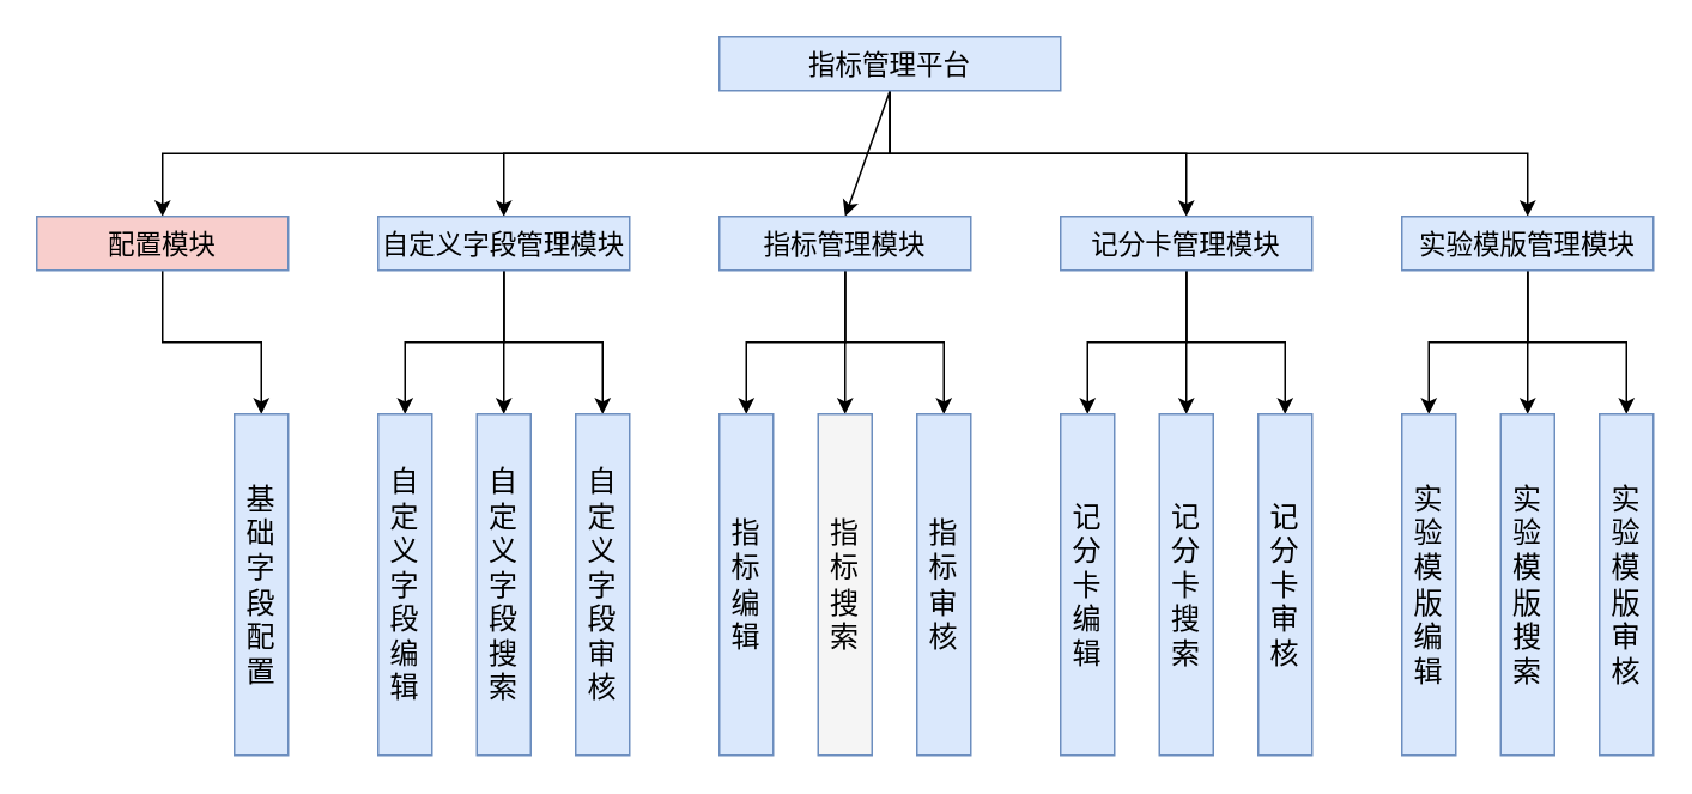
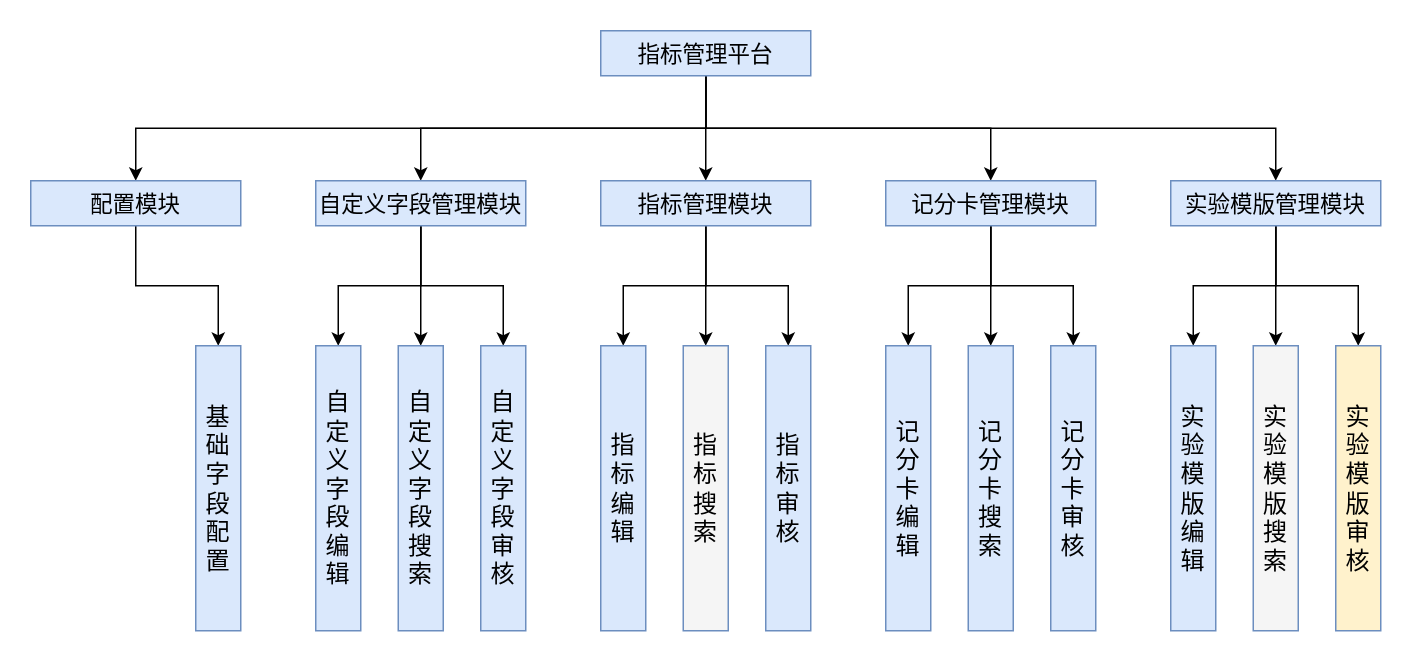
  <mxCell id="0" />
  <mxCell id="1" parent="0" />
  <mxCell id="2" style="rounded=0;orthogonalLoop=1;jettySize=auto;html=1;exitX=0.5;exitY=1;exitDx=0;exitDy=0;entryX=0.5;entryY=0;entryDx=0;entryDy=0;" edge="1" parent="1" source="7" target="11"><mxGeometry relative="1" as="geometry" /></mxCell>
  <mxCell id="3" style="edgeStyle=orthogonalEdgeStyle;rounded=0;orthogonalLoop=1;jettySize=auto;html=1;exitX=0.5;exitY=1;exitDx=0;exitDy=0;entryX=0.5;entryY=0;entryDx=0;entryDy=0;" edge="1" parent="1" source="7" target="15"><mxGeometry relative="1" as="geometry" /></mxCell>
  <mxCell id="4" style="edgeStyle=orthogonalEdgeStyle;rounded=0;orthogonalLoop=1;jettySize=auto;html=1;exitX=0.5;exitY=1;exitDx=0;exitDy=0;" edge="1" parent="1" source="7" target="25"><mxGeometry relative="1" as="geometry" /></mxCell>
  <mxCell id="5" style="edgeStyle=orthogonalEdgeStyle;rounded=0;orthogonalLoop=1;jettySize=auto;html=1;exitX=0.5;exitY=1;exitDx=0;exitDy=0;" edge="1" parent="1" source="7" target="19"><mxGeometry relative="1" as="geometry" /></mxCell>
  <mxCell id="6" style="edgeStyle=orthogonalEdgeStyle;rounded=0;orthogonalLoop=1;jettySize=auto;html=1;exitX=0.5;exitY=1;exitDx=0;exitDy=0;" edge="1" parent="1" source="7" target="23"><mxGeometry relative="1" as="geometry" /></mxCell>
- <mxCell id="7" value="&lt;font style=&quot;font-size: 15px;&quot;&gt;指标管理平台&lt;/font&gt;" style="rounded=0;whiteSpace=wrap;html=1;fillColor=#dae8fc;strokeColor=#6c8ebf;" vertex="1" parent="1"><mxGeometry x="400" y="20" width="190" height="30" as="geometry" /></mxCell>
+ <mxCell id="7" value="&lt;font style=&quot;font-size: 15px;&quot;&gt;指标管理平台&lt;/font&gt;" style="rounded=0;whiteSpace=wrap;html=1;fillColor=#dae8fc;strokeColor=#6c8ebf;" vertex="1" parent="1"><mxGeometry x="400" y="20" width="140" height="30" as="geometry" /></mxCell>
  <mxCell id="8" style="edgeStyle=orthogonalEdgeStyle;rounded=0;orthogonalLoop=1;jettySize=auto;html=1;exitX=0.5;exitY=1;exitDx=0;exitDy=0;" edge="1" parent="1" source="11" target="30"><mxGeometry relative="1" as="geometry" /></mxCell>
  <mxCell id="9" style="edgeStyle=orthogonalEdgeStyle;rounded=0;orthogonalLoop=1;jettySize=auto;html=1;exitX=0.5;exitY=1;exitDx=0;exitDy=0;entryX=0.5;entryY=0;entryDx=0;entryDy=0;" edge="1" parent="1" source="11" target="32"><mxGeometry relative="1" as="geometry" /></mxCell>
  <mxCell id="10" style="edgeStyle=orthogonalEdgeStyle;rounded=0;orthogonalLoop=1;jettySize=auto;html=1;exitX=0.5;exitY=1;exitDx=0;exitDy=0;entryX=0.5;entryY=0;entryDx=0;entryDy=0;" edge="1" parent="1" source="11" target="31"><mxGeometry relative="1" as="geometry" /></mxCell>
  <mxCell id="11" value="&lt;font style=&quot;font-size: 15px;&quot;&gt;指标管理模块&lt;/font&gt;" style="rounded=0;whiteSpace=wrap;html=1;fillColor=#dae8fc;strokeColor=#6c8ebf;" vertex="1" parent="1"><mxGeometry x="400" y="120" width="140" height="30" as="geometry" /></mxCell>
  <mxCell id="12" style="edgeStyle=orthogonalEdgeStyle;rounded=0;orthogonalLoop=1;jettySize=auto;html=1;exitX=0.5;exitY=1;exitDx=0;exitDy=0;entryX=0.5;entryY=0;entryDx=0;entryDy=0;" edge="1" parent="1" source="15" target="27"><mxGeometry relative="1" as="geometry" /></mxCell>
  <mxCell id="13" style="edgeStyle=orthogonalEdgeStyle;rounded=0;orthogonalLoop=1;jettySize=auto;html=1;exitX=0.5;exitY=1;exitDx=0;exitDy=0;entryX=0.5;entryY=0;entryDx=0;entryDy=0;" edge="1" parent="1" source="15" target="29"><mxGeometry relative="1" as="geometry" /></mxCell>
  <mxCell id="14" style="edgeStyle=orthogonalEdgeStyle;rounded=0;orthogonalLoop=1;jettySize=auto;html=1;exitX=0.5;exitY=1;exitDx=0;exitDy=0;entryX=0.5;entryY=0;entryDx=0;entryDy=0;" edge="1" parent="1" source="15" target="28"><mxGeometry relative="1" as="geometry" /></mxCell>
  <mxCell id="15" value="&lt;font style=&quot;font-size: 15px;&quot;&gt;自定义字段管理模块&lt;/font&gt;" style="rounded=0;whiteSpace=wrap;html=1;fillColor=#dae8fc;strokeColor=#6c8ebf;" vertex="1" parent="1"><mxGeometry x="210" y="120" width="140" height="30" as="geometry" /></mxCell>
  <mxCell id="16" style="edgeStyle=orthogonalEdgeStyle;rounded=0;orthogonalLoop=1;jettySize=auto;html=1;exitX=0.5;exitY=1;exitDx=0;exitDy=0;entryX=0.5;entryY=0;entryDx=0;entryDy=0;" edge="1" parent="1" source="19" target="33"><mxGeometry relative="1" as="geometry" /></mxCell>
  <mxCell id="17" style="edgeStyle=orthogonalEdgeStyle;rounded=0;orthogonalLoop=1;jettySize=auto;html=1;exitX=0.5;exitY=1;exitDx=0;exitDy=0;entryX=0.5;entryY=0;entryDx=0;entryDy=0;" edge="1" parent="1" source="19" target="35"><mxGeometry relative="1" as="geometry" /></mxCell>
  <mxCell id="18" style="edgeStyle=orthogonalEdgeStyle;rounded=0;orthogonalLoop=1;jettySize=auto;html=1;exitX=0.5;exitY=1;exitDx=0;exitDy=0;entryX=0.5;entryY=0;entryDx=0;entryDy=0;" edge="1" parent="1" source="19" target="34"><mxGeometry relative="1" as="geometry" /></mxCell>
  <mxCell id="19" value="&lt;font style=&quot;font-size: 15px;&quot;&gt;记分卡管理模块&lt;/font&gt;" style="rounded=0;whiteSpace=wrap;html=1;fillColor=#dae8fc;strokeColor=#6c8ebf;" vertex="1" parent="1"><mxGeometry x="590" y="120" width="140" height="30" as="geometry" /></mxCell>
  <mxCell id="20" style="edgeStyle=orthogonalEdgeStyle;rounded=0;orthogonalLoop=1;jettySize=auto;html=1;exitX=0.5;exitY=1;exitDx=0;exitDy=0;entryX=0.5;entryY=0;entryDx=0;entryDy=0;" edge="1" parent="1" source="23" target="36"><mxGeometry relative="1" as="geometry" /></mxCell>
  <mxCell id="21" style="edgeStyle=orthogonalEdgeStyle;rounded=0;orthogonalLoop=1;jettySize=auto;html=1;exitX=0.5;exitY=1;exitDx=0;exitDy=0;" edge="1" parent="1" source="23" target="38"><mxGeometry relative="1" as="geometry" /></mxCell>
  <mxCell id="22" style="edgeStyle=orthogonalEdgeStyle;rounded=0;orthogonalLoop=1;jettySize=auto;html=1;exitX=0.5;exitY=1;exitDx=0;exitDy=0;entryX=0.5;entryY=0;entryDx=0;entryDy=0;" edge="1" parent="1" source="23" target="37"><mxGeometry relative="1" as="geometry" /></mxCell>
  <mxCell id="23" value="&lt;font style=&quot;font-size: 15px;&quot;&gt;实验模版管理模块&lt;/font&gt;" style="rounded=0;whiteSpace=wrap;html=1;fillColor=#dae8fc;strokeColor=#6c8ebf;" vertex="1" parent="1"><mxGeometry x="780" y="120" width="140" height="30" as="geometry" /></mxCell>
  <mxCell id="24" style="edgeStyle=orthogonalEdgeStyle;rounded=0;orthogonalLoop=1;jettySize=auto;html=1;exitX=0.5;exitY=1;exitDx=0;exitDy=0;" edge="1" parent="1" source="25" target="26"><mxGeometry relative="1" as="geometry" /></mxCell>
- <mxCell id="25" value="&lt;font style=&quot;font-size: 15px;&quot;&gt;配置模块&lt;/font&gt;" style="rounded=0;whiteSpace=wrap;html=1;fillColor=#f8cecc;strokeColor=#6c8ebf;" vertex="1" parent="1"><mxGeometry x="20" y="120" width="140" height="30" as="geometry" /></mxCell>
+ <mxCell id="25" value="&lt;font style=&quot;font-size: 15px;&quot;&gt;配置模块&lt;/font&gt;" style="rounded=0;whiteSpace=wrap;html=1;fillColor=#dae8fc;strokeColor=#6c8ebf;" vertex="1" parent="1"><mxGeometry x="20" y="120" width="140" height="30" as="geometry" /></mxCell>
  <mxCell id="26" value="&lt;font size=&quot;3&quot;&gt;基础字段配置&lt;/font&gt;" style="rounded=0;whiteSpace=wrap;html=1;fillColor=#dae8fc;strokeColor=#6c8ebf;" vertex="1" parent="1"><mxGeometry x="130" y="230" width="30" height="190" as="geometry" /></mxCell>
  <mxCell id="27" value="&lt;font size=&quot;3&quot;&gt;自定义字段编辑&lt;/font&gt;" style="rounded=0;whiteSpace=wrap;html=1;fillColor=#dae8fc;strokeColor=#6c8ebf;" vertex="1" parent="1"><mxGeometry x="210" y="230" width="30" height="190" as="geometry" /></mxCell>
  <mxCell id="28" value="&lt;font size=&quot;3&quot;&gt;自定义字段审核&lt;/font&gt;" style="rounded=0;whiteSpace=wrap;html=1;fillColor=#dae8fc;strokeColor=#6c8ebf;" vertex="1" parent="1"><mxGeometry x="320" y="230" width="30" height="190" as="geometry" /></mxCell>
  <mxCell id="29" value="&lt;font size=&quot;3&quot;&gt;自定义字段搜索&lt;/font&gt;" style="rounded=0;whiteSpace=wrap;html=1;fillColor=#dae8fc;strokeColor=#6c8ebf;" vertex="1" parent="1"><mxGeometry x="265" y="230" width="30" height="190" as="geometry" /></mxCell>
  <mxCell id="30" value="&lt;font size=&quot;3&quot;&gt;指标编辑&lt;/font&gt;" style="rounded=0;whiteSpace=wrap;html=1;fillColor=#dae8fc;strokeColor=#6c8ebf;" vertex="1" parent="1"><mxGeometry x="400" y="230" width="30" height="190" as="geometry" /></mxCell>
  <mxCell id="31" value="&lt;font size=&quot;3&quot;&gt;指标审核&lt;/font&gt;" style="rounded=0;whiteSpace=wrap;html=1;fillColor=#dae8fc;strokeColor=#6c8ebf;" vertex="1" parent="1"><mxGeometry x="510" y="230" width="30" height="190" as="geometry" /></mxCell>
  <mxCell id="32" value="&lt;font size=&quot;3&quot;&gt;指标搜索&lt;/font&gt;" style="rounded=0;whiteSpace=wrap;html=1;fillColor=#f5f5f5;strokeColor=#6c8ebf;" vertex="1" parent="1"><mxGeometry x="455" y="230" width="30" height="190" as="geometry" /></mxCell>
  <mxCell id="33" value="&lt;font size=&quot;3&quot;&gt;记分卡编辑&lt;/font&gt;" style="rounded=0;whiteSpace=wrap;html=1;fillColor=#dae8fc;strokeColor=#6c8ebf;" vertex="1" parent="1"><mxGeometry x="590" y="230" width="30" height="190" as="geometry" /></mxCell>
  <mxCell id="34" value="&lt;font size=&quot;3&quot;&gt;记分卡审核&lt;/font&gt;" style="rounded=0;whiteSpace=wrap;html=1;fillColor=#dae8fc;strokeColor=#6c8ebf;" vertex="1" parent="1"><mxGeometry x="700" y="230" width="30" height="190" as="geometry" /></mxCell>
  <mxCell id="35" value="&lt;font size=&quot;3&quot;&gt;记分卡搜索&lt;/font&gt;" style="rounded=0;whiteSpace=wrap;html=1;fillColor=#dae8fc;strokeColor=#6c8ebf;" vertex="1" parent="1"><mxGeometry x="645" y="230" width="30" height="190" as="geometry" /></mxCell>
  <mxCell id="36" value="&lt;font size=&quot;3&quot;&gt;实验模版编辑&lt;/font&gt;" style="rounded=0;whiteSpace=wrap;html=1;fillColor=#dae8fc;strokeColor=#6c8ebf;" vertex="1" parent="1"><mxGeometry x="780" y="230" width="30" height="190" as="geometry" /></mxCell>
- <mxCell id="37" value="&lt;font size=&quot;3&quot;&gt;实验模版审核&lt;/font&gt;" style="rounded=0;whiteSpace=wrap;html=1;fillColor=#dae8fc;strokeColor=#6c8ebf;" vertex="1" parent="1"><mxGeometry x="890" y="230" width="30" height="190" as="geometry" /></mxCell>
- <mxCell id="38" value="&lt;font size=&quot;3&quot;&gt;实验模版搜索&lt;/font&gt;" style="rounded=0;whiteSpace=wrap;html=1;fillColor=#dae8fc;strokeColor=#6c8ebf;" vertex="1" parent="1"><mxGeometry x="835" y="230" width="30" height="190" as="geometry" /></mxCell>
+ <mxCell id="37" value="&lt;font size=&quot;3&quot;&gt;实验模版审核&lt;/font&gt;" style="rounded=0;whiteSpace=wrap;html=1;fillColor=#fff2cc;strokeColor=#6c8ebf;" vertex="1" parent="1"><mxGeometry x="890" y="230" width="30" height="190" as="geometry" /></mxCell>
+ <mxCell id="38" value="&lt;font size=&quot;3&quot;&gt;实验模版搜索&lt;/font&gt;" style="rounded=0;whiteSpace=wrap;html=1;fillColor=#f5f5f5;strokeColor=#6c8ebf;" vertex="1" parent="1"><mxGeometry x="835" y="230" width="30" height="190" as="geometry" /></mxCell>
